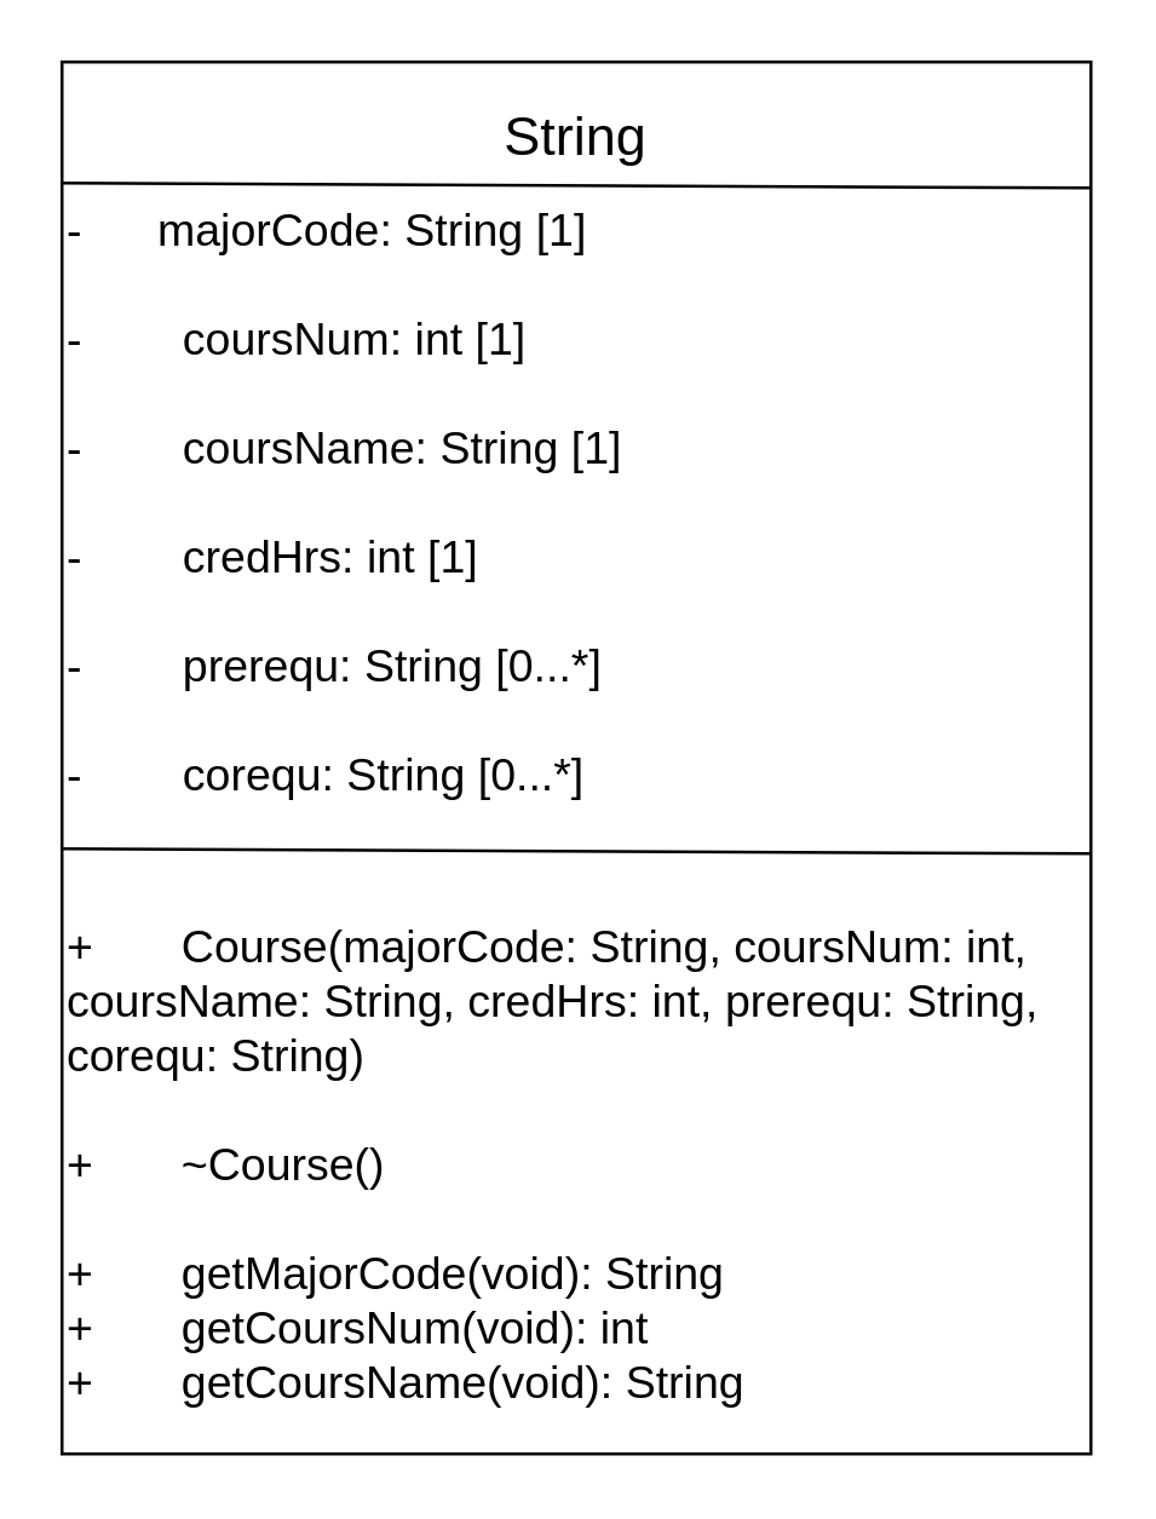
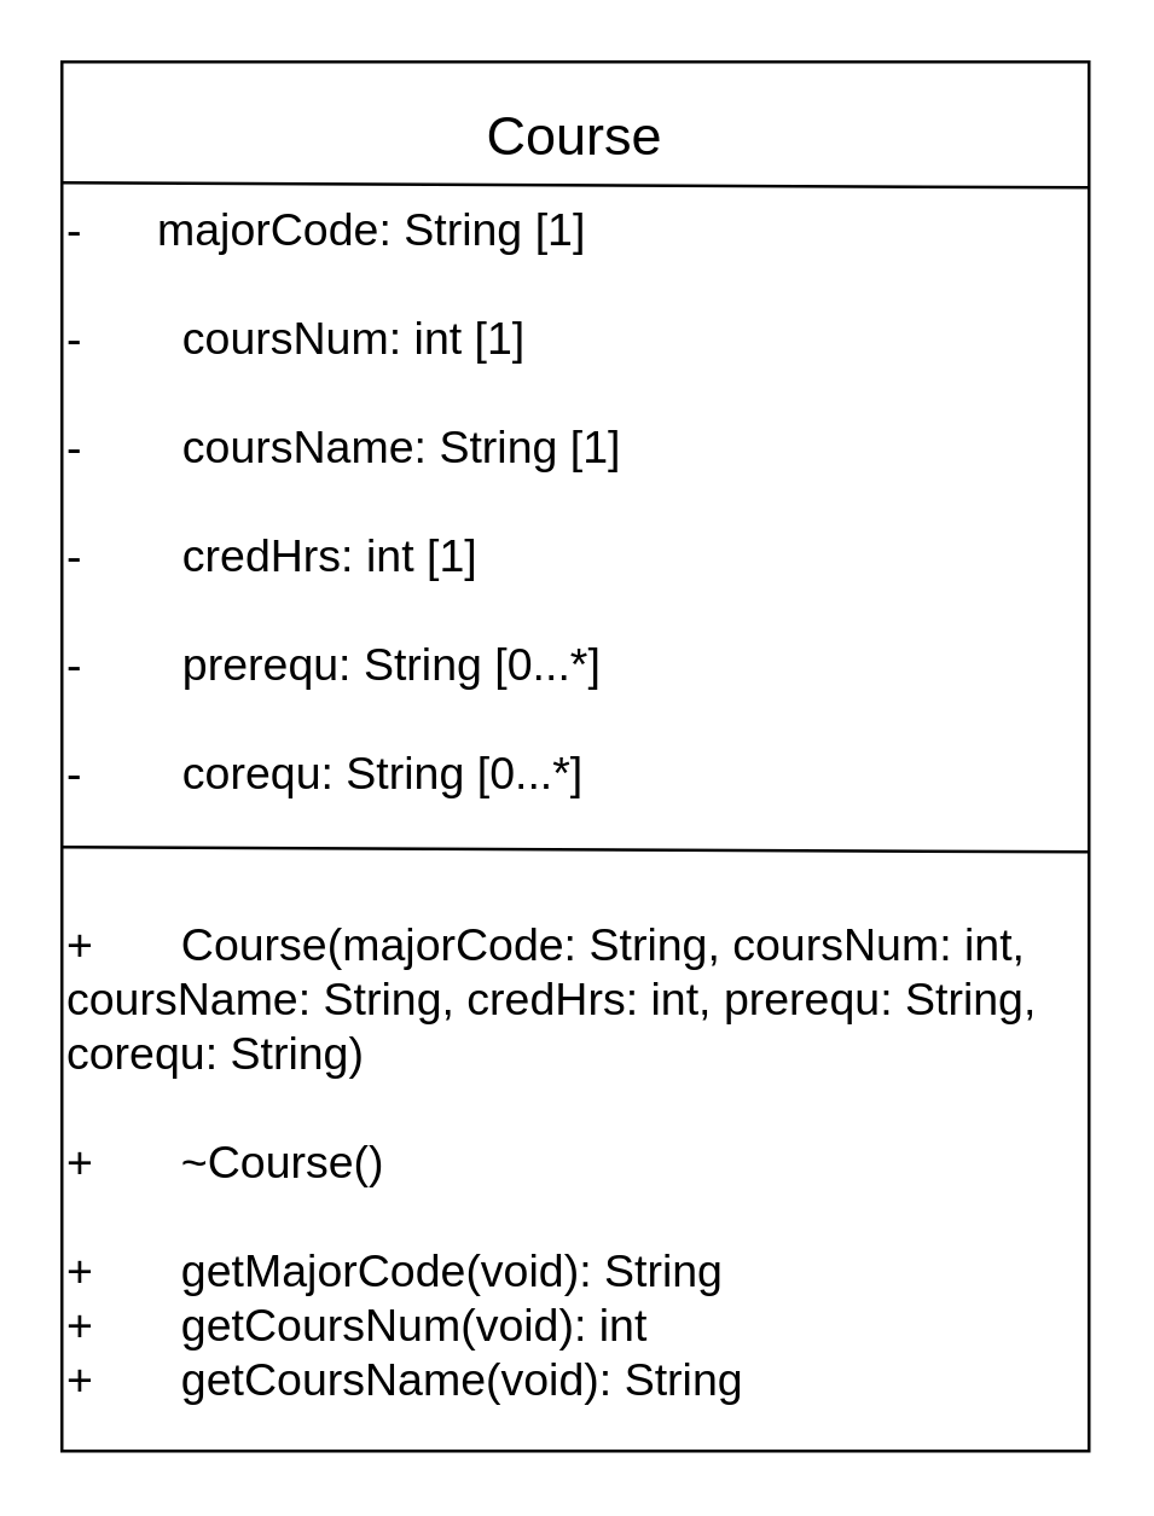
  <mxCell id="0" />
  <mxCell id="1" parent="0" />
  <mxCell id="2" value="&lt;br&gt;&lt;br&gt;" style="rounded=0;whiteSpace=wrap;html=1;fillColor=#ffffff;" vertex="1" parent="1"><mxGeometry x="20" y="20" width="340" height="460" as="geometry" /></mxCell>
  <mxCell id="3" value="&lt;font style=&quot;font-size: 15px&quot;&gt;&lt;font style=&quot;font-size: 15px&quot;&gt;-&amp;nbsp; &amp;nbsp; &amp;nbsp; majorCode: String [1]&amp;nbsp;&lt;br&gt;&lt;/font&gt;&lt;br&gt;-&amp;nbsp; &amp;nbsp; &amp;nbsp; &amp;nbsp; coursNum: int [1]&amp;nbsp;&lt;br&gt;&lt;br&gt;-&amp;nbsp; &amp;nbsp; &amp;nbsp; &amp;nbsp; coursName: String [1]&lt;br&gt;&lt;br&gt;-&amp;nbsp; &amp;nbsp; &amp;nbsp; &amp;nbsp; credHrs: int [1]&lt;br&gt;&lt;br&gt;-&amp;nbsp; &amp;nbsp; &amp;nbsp; &amp;nbsp; prerequ: String [0...*]&lt;br&gt;&lt;br&gt;-&amp;nbsp; &amp;nbsp; &amp;nbsp; &amp;nbsp; corequ: String [0...*]&lt;/font&gt;" style="text;html=1;strokeColor=none;fillColor=none;align=left;verticalAlign=middle;whiteSpace=wrap;rounded=0;" vertex="1" parent="1"><mxGeometry x="20" y="70" width="340" height="190" as="geometry" /></mxCell>
- <mxCell id="4" value="&lt;font style=&quot;font-size: 18px&quot;&gt;String&lt;/font&gt;" style="text;html=1;strokeColor=none;fillColor=none;align=center;verticalAlign=middle;whiteSpace=wrap;rounded=0;" vertex="1" parent="1"><mxGeometry x="20" y="20" width="340" height="50" as="geometry" /></mxCell>
+ <mxCell id="4" value="&lt;font style=&quot;font-size: 18px&quot;&gt;Course&lt;/font&gt;" style="text;html=1;strokeColor=none;fillColor=none;align=center;verticalAlign=middle;whiteSpace=wrap;rounded=0;" vertex="1" parent="1"><mxGeometry x="20" y="20" width="340" height="50" as="geometry" /></mxCell>
  <mxCell id="5" value="" style="endArrow=none;html=1;entryX=1;entryY=-0.044;entryDx=0;entryDy=0;entryPerimeter=0;" edge="1" parent="1" target="3"><mxGeometry width="50" height="50" relative="1" as="geometry"><mxPoint x="20" y="60" as="sourcePoint" /><mxPoint x="70" y="10" as="targetPoint" /></mxGeometry></mxCell>
  <mxCell id="6" value="" style="endArrow=none;html=1;entryX=1;entryY=-0.044;entryDx=0;entryDy=0;entryPerimeter=0;" edge="1" parent="1"><mxGeometry width="50" height="50" relative="1" as="geometry"><mxPoint x="20" y="280" as="sourcePoint" /><mxPoint x="360" y="281.64" as="targetPoint" /></mxGeometry></mxCell>
  <mxCell id="7" value="&lt;span style=&quot;font-size: 15px&quot;&gt;+&amp;nbsp; &amp;nbsp; &amp;nbsp; &amp;nbsp;Course(majorCode: String, coursNum: int, coursName: String, credHrs: int, prerequ: String, corequ: String)&lt;br&gt;&lt;br&gt;+&amp;nbsp; &amp;nbsp; &amp;nbsp; &amp;nbsp;~Course()&lt;br&gt;&lt;br&gt;+&amp;nbsp; &amp;nbsp; &amp;nbsp; &amp;nbsp;getMajorCode(void): String&lt;br&gt;+&amp;nbsp; &amp;nbsp; &amp;nbsp; &amp;nbsp;getCoursNum(void): int&lt;br&gt;+&amp;nbsp; &amp;nbsp; &amp;nbsp; &amp;nbsp;getCoursName(void): String&lt;br&gt;&lt;/span&gt;" style="text;html=1;strokeColor=none;fillColor=none;align=left;verticalAlign=middle;whiteSpace=wrap;rounded=0;" vertex="1" parent="1"><mxGeometry x="20" y="289" width="340" height="190" as="geometry" /></mxCell>
